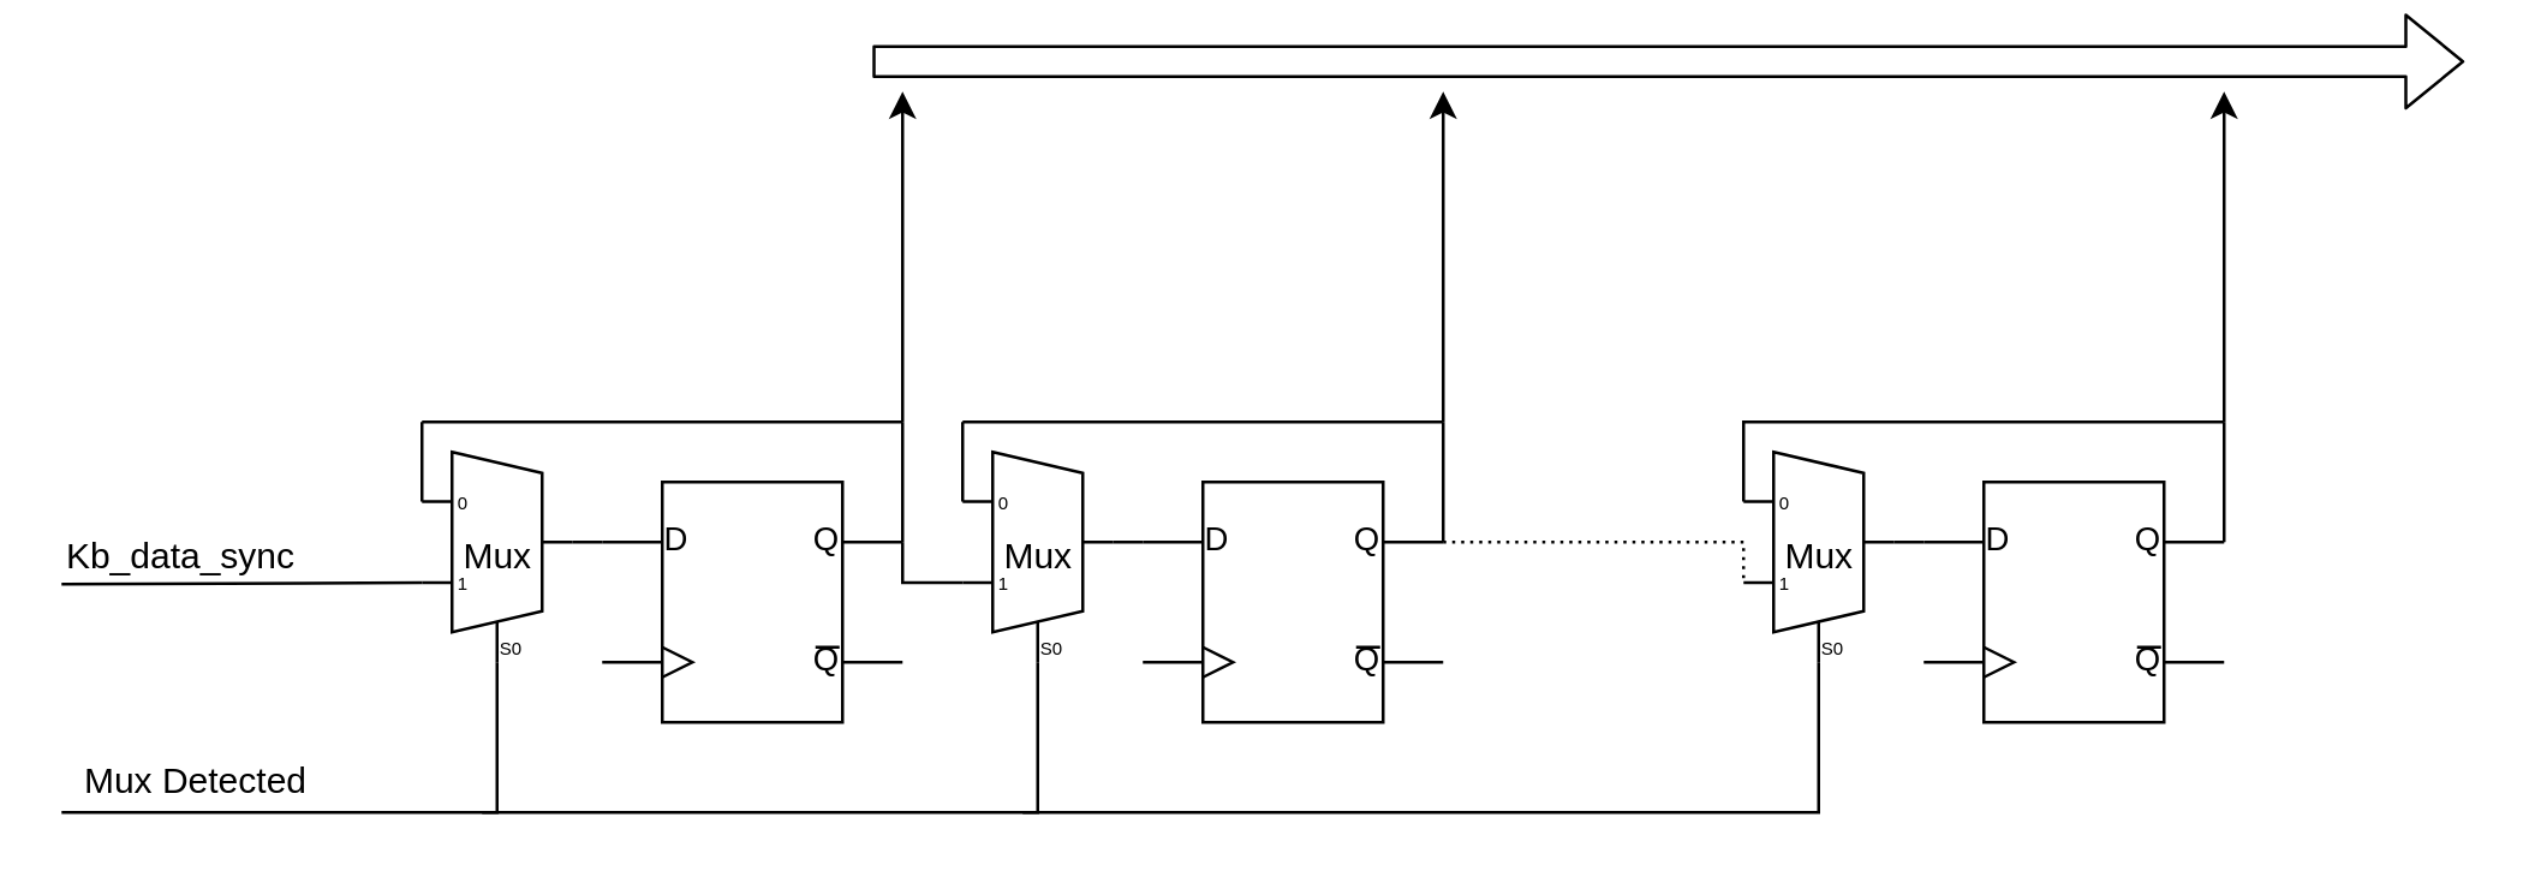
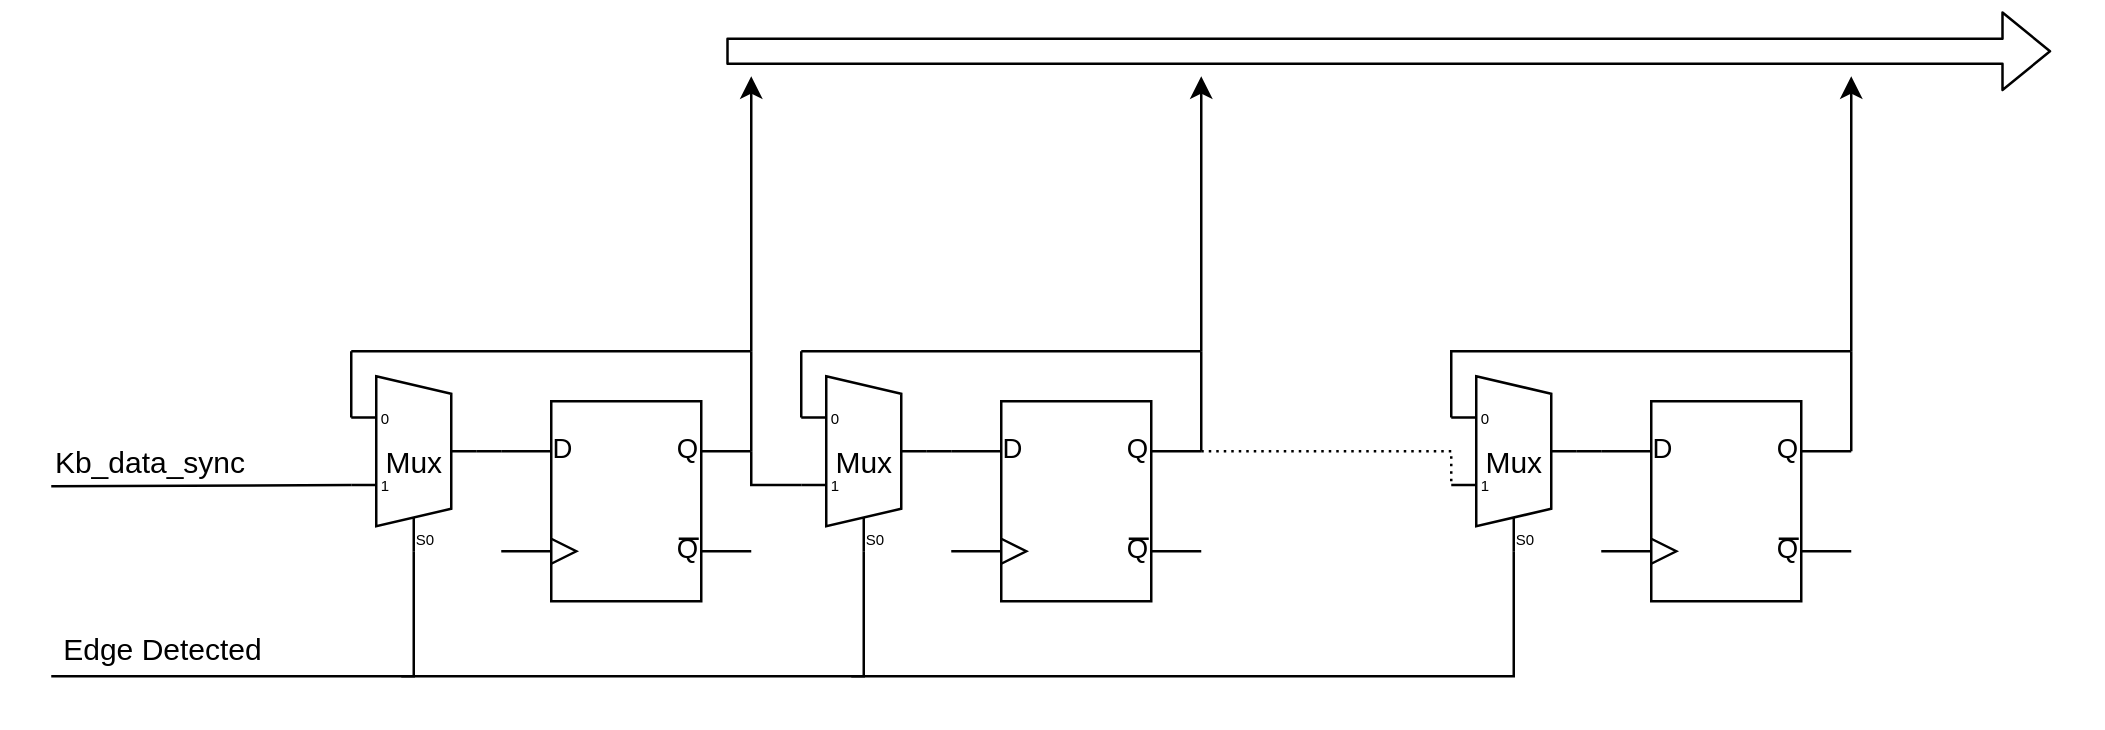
  <mxCell id="0" />
  <mxCell id="1" parent="0" />
  <mxCell id="2" style="edgeStyle=none;rounded=0;orthogonalLoop=1;jettySize=auto;html=1;exitX=1;exitY=0.5;exitDx=0;exitDy=-5;exitPerimeter=0;entryX=0;entryY=0.25;entryDx=0;entryDy=0;entryPerimeter=0;endArrow=none;endFill=0;" edge="1" parent="1" source="4" target="6"><mxGeometry relative="1" as="geometry" /></mxCell>
  <mxCell id="3" style="edgeStyle=elbowEdgeStyle;rounded=0;orthogonalLoop=1;jettySize=auto;html=1;exitX=0.3;exitY=1;exitDx=10;exitDy=0;exitPerimeter=0;entryX=0;entryY=1;entryDx=0;entryDy=0;endArrow=none;endFill=0;" edge="1" parent="1" source="4" target="28"><mxGeometry relative="1" as="geometry"><Array as="points"><mxPoint x="165" y="240" /></Array></mxGeometry></mxCell>
  <mxCell id="4" value="Mux" style="shadow=0;dashed=0;align=center;html=1;strokeWidth=1;shape=mxgraph.electrical.abstract.mux2;" vertex="1" parent="1"><mxGeometry x="140" y="150" width="50" height="70" as="geometry" /></mxCell>
  <mxCell id="5" style="edgeStyle=elbowEdgeStyle;rounded=0;orthogonalLoop=1;jettySize=auto;html=1;exitX=1;exitY=0.25;exitDx=0;exitDy=0;exitPerimeter=0;entryX=0;entryY=0.579;entryDx=0;entryDy=3;entryPerimeter=0;endArrow=none;endFill=0;" edge="1" parent="1" source="6" target="10"><mxGeometry relative="1" as="geometry"><Array as="points"><mxPoint x="300" y="185" /></Array></mxGeometry></mxCell>
  <mxCell id="6" value="" style="verticalLabelPosition=bottom;shadow=0;dashed=0;align=center;html=1;verticalAlign=top;shape=mxgraph.electrical.logic_gates.d_type_flip-flop;" vertex="1" parent="1"><mxGeometry x="200" y="160" width="100" height="80" as="geometry" /></mxCell>
  <mxCell id="7" style="edgeStyle=none;rounded=0;orthogonalLoop=1;jettySize=auto;html=1;exitX=1;exitY=0.5;exitDx=0;exitDy=-5;exitPerimeter=0;entryX=0;entryY=0.25;entryDx=0;entryDy=0;entryPerimeter=0;endArrow=none;endFill=0;" edge="1" parent="1" source="10" target="12"><mxGeometry relative="1" as="geometry" /></mxCell>
  <mxCell id="8" style="edgeStyle=elbowEdgeStyle;rounded=0;orthogonalLoop=1;jettySize=auto;html=1;exitX=0;exitY=0.193;exitDx=0;exitDy=3;exitPerimeter=0;endArrow=none;endFill=0;" edge="1" parent="1" source="10"><mxGeometry relative="1" as="geometry"><mxPoint x="320.087" y="140" as="targetPoint" /></mxGeometry></mxCell>
  <mxCell id="9" style="edgeStyle=elbowEdgeStyle;rounded=0;orthogonalLoop=1;jettySize=auto;html=1;exitX=0.3;exitY=1;exitDx=10;exitDy=0;exitPerimeter=0;endArrow=none;endFill=0;" edge="1" parent="1" source="10"><mxGeometry relative="1" as="geometry"><mxPoint x="160" y="270" as="targetPoint" /><Array as="points"><mxPoint x="345" y="250" /></Array></mxGeometry></mxCell>
  <mxCell id="10" value="Mux" style="shadow=0;dashed=0;align=center;html=1;strokeWidth=1;shape=mxgraph.electrical.abstract.mux2;" vertex="1" parent="1"><mxGeometry x="320" y="150" width="50" height="70" as="geometry" /></mxCell>
  <mxCell id="11" style="edgeStyle=none;rounded=0;orthogonalLoop=1;jettySize=auto;html=1;exitX=1;exitY=0.25;exitDx=0;exitDy=0;exitPerimeter=0;entryX=0;entryY=0.579;entryDx=0;entryDy=3;entryPerimeter=0;endArrow=none;endFill=0;dashed=1;dashPattern=1 2;" edge="1" parent="1" source="12" target="15"><mxGeometry relative="1" as="geometry"><Array as="points"><mxPoint x="580" y="180" /></Array></mxGeometry></mxCell>
  <mxCell id="12" value="" style="verticalLabelPosition=bottom;shadow=0;dashed=0;align=center;html=1;verticalAlign=top;shape=mxgraph.electrical.logic_gates.d_type_flip-flop;" vertex="1" parent="1"><mxGeometry x="380" y="160" width="100" height="80" as="geometry" /></mxCell>
  <mxCell id="13" style="edgeStyle=none;rounded=0;orthogonalLoop=1;jettySize=auto;html=1;exitX=1;exitY=0.5;exitDx=0;exitDy=-5;exitPerimeter=0;entryX=0;entryY=0.25;entryDx=0;entryDy=0;entryPerimeter=0;endArrow=none;endFill=0;" edge="1" parent="1" source="15" target="16"><mxGeometry relative="1" as="geometry" /></mxCell>
  <mxCell id="14" style="edgeStyle=elbowEdgeStyle;rounded=0;orthogonalLoop=1;jettySize=auto;html=1;exitX=0.3;exitY=1;exitDx=10;exitDy=0;exitPerimeter=0;endArrow=none;endFill=0;" edge="1" parent="1" source="15"><mxGeometry relative="1" as="geometry"><mxPoint x="340" y="270" as="targetPoint" /><Array as="points"><mxPoint x="605" y="250" /></Array></mxGeometry></mxCell>
  <mxCell id="15" value="Mux" style="shadow=0;dashed=0;align=center;html=1;strokeWidth=1;shape=mxgraph.electrical.abstract.mux2;" vertex="1" parent="1"><mxGeometry x="580" y="150" width="50" height="70" as="geometry" /></mxCell>
  <mxCell id="16" value="" style="verticalLabelPosition=bottom;shadow=0;dashed=0;align=center;html=1;verticalAlign=top;shape=mxgraph.electrical.logic_gates.d_type_flip-flop;" vertex="1" parent="1"><mxGeometry x="640" y="160" width="100" height="80" as="geometry" /></mxCell>
  <mxCell id="17" value="" style="endArrow=none;html=1;" edge="1" parent="1"><mxGeometry width="50" height="50" relative="1" as="geometry"><mxPoint x="300" y="140" as="sourcePoint" /><mxPoint x="300" y="180" as="targetPoint" /></mxGeometry></mxCell>
  <mxCell id="18" value="" style="endArrow=none;html=1;" edge="1" parent="1"><mxGeometry width="50" height="50" relative="1" as="geometry"><mxPoint x="140" y="140" as="sourcePoint" /><mxPoint x="300" y="140" as="targetPoint" /></mxGeometry></mxCell>
  <mxCell id="19" value="" style="endArrow=classic;html=1;shape=flexArrow;" edge="1" parent="1"><mxGeometry width="50" height="50" relative="1" as="geometry"><mxPoint x="290" y="20" as="sourcePoint" /><mxPoint x="820" y="20" as="targetPoint" /></mxGeometry></mxCell>
  <mxCell id="20" value="" style="endArrow=classic;html=1;" edge="1" parent="1"><mxGeometry width="50" height="50" relative="1" as="geometry"><mxPoint x="300" y="140" as="sourcePoint" /><mxPoint x="300" y="30" as="targetPoint" /></mxGeometry></mxCell>
  <mxCell id="21" value="" style="endArrow=none;html=1;" edge="1" parent="1"><mxGeometry width="50" height="50" relative="1" as="geometry"><mxPoint x="480" y="140" as="sourcePoint" /><mxPoint x="480" y="180" as="targetPoint" /></mxGeometry></mxCell>
  <mxCell id="22" value="" style="endArrow=none;html=1;edgeStyle=elbowEdgeStyle;" edge="1" parent="1"><mxGeometry width="50" height="50" relative="1" as="geometry"><mxPoint x="320" y="140" as="sourcePoint" /><mxPoint x="480" y="140" as="targetPoint" /></mxGeometry></mxCell>
  <mxCell id="23" value="" style="endArrow=classic;html=1;" edge="1" parent="1"><mxGeometry width="50" height="50" relative="1" as="geometry"><mxPoint x="480" y="140" as="sourcePoint" /><mxPoint x="480" y="30" as="targetPoint" /></mxGeometry></mxCell>
  <mxCell id="24" value="" style="endArrow=none;html=1;" edge="1" parent="1"><mxGeometry width="50" height="50" relative="1" as="geometry"><mxPoint x="740" y="140" as="sourcePoint" /><mxPoint x="740" y="180" as="targetPoint" /></mxGeometry></mxCell>
  <mxCell id="25" value="" style="endArrow=none;html=1;exitX=0;exitY=0.193;exitDx=0;exitDy=3;exitPerimeter=0;edgeStyle=elbowEdgeStyle;rounded=0;" edge="1" parent="1" source="15"><mxGeometry width="50" height="50" relative="1" as="geometry"><mxPoint x="640" y="140" as="sourcePoint" /><mxPoint x="740" y="140" as="targetPoint" /><Array as="points"><mxPoint x="580" y="150" /></Array></mxGeometry></mxCell>
  <mxCell id="26" value="" style="endArrow=classic;html=1;" edge="1" parent="1"><mxGeometry width="50" height="50" relative="1" as="geometry"><mxPoint x="740" y="140" as="sourcePoint" /><mxPoint x="740" y="30" as="targetPoint" /></mxGeometry></mxCell>
  <mxCell id="27" value="Kb_data_sync" style="text;html=1;strokeColor=none;fillColor=none;align=center;verticalAlign=middle;whiteSpace=wrap;rounded=0;dashed=1;dashPattern=1 1;" vertex="1" parent="1"><mxGeometry x="20" y="175" width="80" height="20" as="geometry" /></mxCell>
- <mxCell id="28" value="Mux Detected" style="text;html=1;strokeColor=none;fillColor=none;align=center;verticalAlign=middle;whiteSpace=wrap;rounded=0;dashed=1;dashPattern=1 1;" vertex="1" parent="1"><mxGeometry x="20" y="250" width="90" height="20" as="geometry" /></mxCell>
+ <mxCell id="28" value="Edge Detected" style="text;html=1;strokeColor=none;fillColor=none;align=center;verticalAlign=middle;whiteSpace=wrap;rounded=0;dashed=1;dashPattern=1 1;" vertex="1" parent="1"><mxGeometry x="20" y="250" width="90" height="20" as="geometry" /></mxCell>
  <mxCell id="29" value="" style="endArrow=none;html=1;exitX=0;exitY=0.579;exitDx=0;exitDy=3;exitPerimeter=0;" edge="1" parent="1" source="4"><mxGeometry width="50" height="50" relative="1" as="geometry"><mxPoint x="130" y="210" as="sourcePoint" /><mxPoint x="20" y="194" as="targetPoint" /></mxGeometry></mxCell>
  <mxCell id="30" value="" style="endArrow=none;html=1;exitX=0;exitY=0.193;exitDx=0;exitDy=3;exitPerimeter=0;" edge="1" parent="1" source="4"><mxGeometry width="50" height="50" relative="1" as="geometry"><mxPoint x="130" y="210" as="sourcePoint" /><mxPoint x="140" y="140" as="targetPoint" /></mxGeometry></mxCell>
